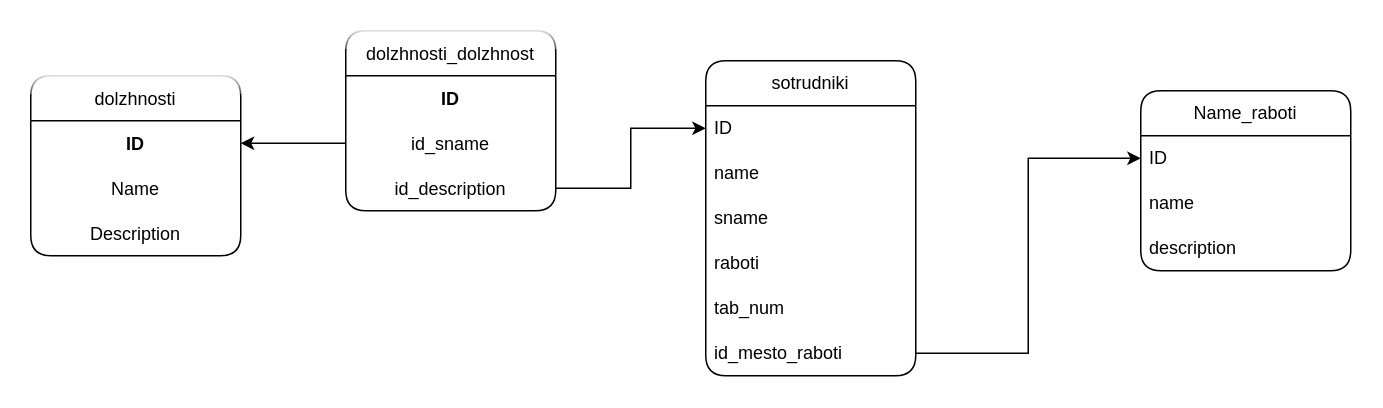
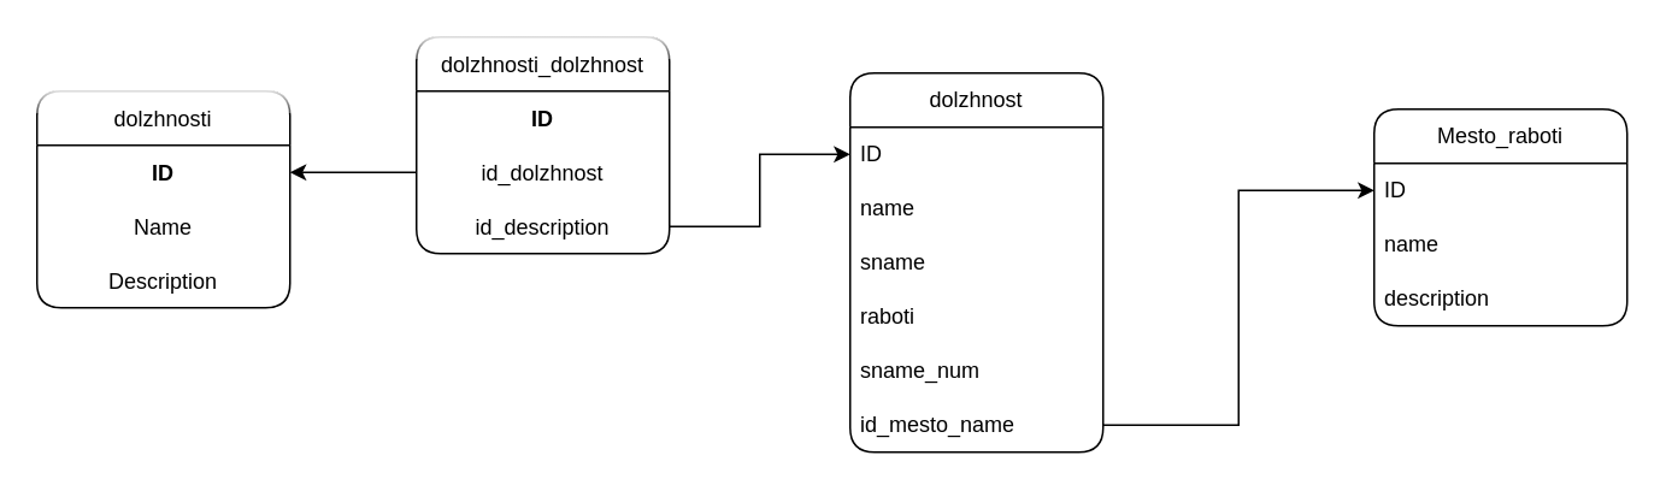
  <mxCell id="0" />
  <mxCell id="1" parent="0" />
- <mxCell id="2" value="Name_raboti" style="swimlane;fontStyle=0;childLayout=stackLayout;horizontal=1;startSize=30;horizontalStack=0;resizeParent=1;resizeParentMax=0;resizeLast=0;collapsible=1;marginBottom=0;whiteSpace=wrap;html=1;fillStyle=auto;shadow=0;glass=0;rounded=1;" vertex="1" parent="1"><mxGeometry x="760" y="60" width="140" height="120" as="geometry" /></mxCell>
+ <mxCell id="2" value="Mesto_raboti" style="swimlane;fontStyle=0;childLayout=stackLayout;horizontal=1;startSize=30;horizontalStack=0;resizeParent=1;resizeParentMax=0;resizeLast=0;collapsible=1;marginBottom=0;whiteSpace=wrap;html=1;fillStyle=auto;shadow=0;glass=0;rounded=1;" vertex="1" parent="1"><mxGeometry x="760" y="60" width="140" height="120" as="geometry" /></mxCell>
  <mxCell id="3" value="ID" style="text;strokeColor=none;fillColor=none;align=left;verticalAlign=middle;spacingLeft=4;spacingRight=4;overflow=hidden;points=[[0,0.5],[1,0.5]];portConstraint=eastwest;rotatable=0;whiteSpace=wrap;html=1;" vertex="1" parent="2"><mxGeometry y="30" width="140" height="30" as="geometry" /></mxCell>
  <mxCell id="4" value="name" style="text;strokeColor=none;fillColor=none;align=left;verticalAlign=middle;spacingLeft=4;spacingRight=4;overflow=hidden;points=[[0,0.5],[1,0.5]];portConstraint=eastwest;rotatable=0;whiteSpace=wrap;html=1;" vertex="1" parent="2"><mxGeometry y="60" width="140" height="30" as="geometry" /></mxCell>
  <mxCell id="5" value="description" style="text;strokeColor=none;fillColor=none;align=left;verticalAlign=middle;spacingLeft=4;spacingRight=4;overflow=hidden;points=[[0,0.5],[1,0.5]];portConstraint=eastwest;rotatable=0;whiteSpace=wrap;html=1;" vertex="1" parent="2"><mxGeometry y="90" width="140" height="30" as="geometry" /></mxCell>
- <mxCell id="6" value="sotrudniki" style="swimlane;fontStyle=0;childLayout=stackLayout;horizontal=1;startSize=30;horizontalStack=0;resizeParent=1;resizeParentMax=0;resizeLast=0;collapsible=1;marginBottom=0;whiteSpace=wrap;html=1;fillStyle=auto;shadow=0;glass=0;rounded=1;" vertex="1" parent="1"><mxGeometry x="470" y="40" width="140" height="210" as="geometry" /></mxCell>
+ <mxCell id="6" value="dolzhnost" style="swimlane;fontStyle=0;childLayout=stackLayout;horizontal=1;startSize=30;horizontalStack=0;resizeParent=1;resizeParentMax=0;resizeLast=0;collapsible=1;marginBottom=0;whiteSpace=wrap;html=1;fillStyle=auto;shadow=0;glass=0;rounded=1;" vertex="1" parent="1"><mxGeometry x="470" y="40" width="140" height="210" as="geometry" /></mxCell>
  <mxCell id="7" value="ID" style="text;strokeColor=none;fillColor=none;align=left;verticalAlign=middle;spacingLeft=4;spacingRight=4;overflow=hidden;points=[[0,0.5],[1,0.5]];portConstraint=eastwest;rotatable=0;whiteSpace=wrap;html=1;" vertex="1" parent="6"><mxGeometry y="30" width="140" height="30" as="geometry" /></mxCell>
  <mxCell id="8" value="name" style="text;strokeColor=none;fillColor=none;align=left;verticalAlign=middle;spacingLeft=4;spacingRight=4;overflow=hidden;points=[[0,0.5],[1,0.5]];portConstraint=eastwest;rotatable=0;whiteSpace=wrap;html=1;" vertex="1" parent="6"><mxGeometry y="60" width="140" height="30" as="geometry" /></mxCell>
  <mxCell id="9" value="sname" style="text;strokeColor=none;fillColor=none;align=left;verticalAlign=middle;spacingLeft=4;spacingRight=4;overflow=hidden;points=[[0,0.5],[1,0.5]];portConstraint=eastwest;rotatable=0;whiteSpace=wrap;html=1;" vertex="1" parent="6"><mxGeometry y="90" width="140" height="30" as="geometry" /></mxCell>
  <mxCell id="10" value="raboti" style="text;strokeColor=none;fillColor=none;align=left;verticalAlign=middle;spacingLeft=4;spacingRight=4;overflow=hidden;points=[[0,0.5],[1,0.5]];portConstraint=eastwest;rotatable=0;whiteSpace=wrap;html=1;" vertex="1" parent="6"><mxGeometry y="120" width="140" height="30" as="geometry" /></mxCell>
- <mxCell id="11" value="tab_num" style="text;strokeColor=none;fillColor=none;align=left;verticalAlign=middle;spacingLeft=4;spacingRight=4;overflow=hidden;points=[[0,0.5],[1,0.5]];portConstraint=eastwest;rotatable=0;whiteSpace=wrap;html=1;" vertex="1" parent="6"><mxGeometry y="150" width="140" height="30" as="geometry" /></mxCell>
- <mxCell id="12" value="id_mesto_raboti" style="text;strokeColor=none;fillColor=none;align=left;verticalAlign=middle;spacingLeft=4;spacingRight=4;overflow=hidden;points=[[0,0.5],[1,0.5]];portConstraint=eastwest;rotatable=0;whiteSpace=wrap;html=1;" vertex="1" parent="6"><mxGeometry y="180" width="140" height="30" as="geometry" /></mxCell>
+ <mxCell id="11" value="sname_num" style="text;strokeColor=none;fillColor=none;align=left;verticalAlign=middle;spacingLeft=4;spacingRight=4;overflow=hidden;points=[[0,0.5],[1,0.5]];portConstraint=eastwest;rotatable=0;whiteSpace=wrap;html=1;" vertex="1" parent="6"><mxGeometry y="150" width="140" height="30" as="geometry" /></mxCell>
+ <mxCell id="12" value="id_mesto_name" style="text;strokeColor=none;fillColor=none;align=left;verticalAlign=middle;spacingLeft=4;spacingRight=4;overflow=hidden;points=[[0,0.5],[1,0.5]];portConstraint=eastwest;rotatable=0;whiteSpace=wrap;html=1;" vertex="1" parent="6"><mxGeometry y="180" width="140" height="30" as="geometry" /></mxCell>
  <mxCell id="13" value="dolzhnosti" style="swimlane;fontStyle=0;childLayout=stackLayout;horizontal=1;startSize=30;horizontalStack=0;resizeParent=1;resizeParentMax=0;resizeLast=0;collapsible=1;marginBottom=0;rounded=1;shadow=0;glass=1;sketch=0;swimlaneFillColor=none;" vertex="1" parent="1"><mxGeometry x="20" y="50" width="140" height="120" as="geometry" /></mxCell>
  <mxCell id="14" value="ID" style="text;strokeColor=none;fillColor=none;align=center;verticalAlign=middle;spacingLeft=4;spacingRight=4;overflow=hidden;points=[[0,0.5],[1,0.5]];portConstraint=eastwest;rotatable=0;rounded=1;shadow=0;glass=1;sketch=0;fontStyle=1" vertex="1" parent="13"><mxGeometry y="30" width="140" height="30" as="geometry" /></mxCell>
  <mxCell id="15" value="Name" style="text;strokeColor=none;fillColor=none;align=center;verticalAlign=middle;spacingLeft=4;spacingRight=4;overflow=hidden;points=[[0,0.5],[1,0.5]];portConstraint=eastwest;rotatable=0;rounded=1;shadow=0;glass=1;sketch=0;fontStyle=0" vertex="1" parent="13"><mxGeometry y="60" width="140" height="30" as="geometry" /></mxCell>
  <mxCell id="16" value="Description" style="text;strokeColor=none;fillColor=none;align=center;verticalAlign=middle;spacingLeft=4;spacingRight=4;overflow=hidden;points=[[0,0.5],[1,0.5]];portConstraint=eastwest;rotatable=0;rounded=1;shadow=0;glass=1;sketch=0;fontStyle=0" vertex="1" parent="13"><mxGeometry y="90" width="140" height="30" as="geometry" /></mxCell>
  <mxCell id="17" value="dolzhnosti_dolzhnost" style="swimlane;fontStyle=0;childLayout=stackLayout;horizontal=1;startSize=30;horizontalStack=0;resizeParent=1;resizeParentMax=0;resizeLast=0;collapsible=1;marginBottom=0;rounded=1;shadow=0;glass=1;sketch=0;swimlaneFillColor=none;" vertex="1" parent="1"><mxGeometry x="230" y="20" width="140" height="120" as="geometry" /></mxCell>
  <mxCell id="18" value="ID" style="text;strokeColor=none;fillColor=none;align=center;verticalAlign=middle;spacingLeft=4;spacingRight=4;overflow=hidden;points=[[0,0.5],[1,0.5]];portConstraint=eastwest;rotatable=0;rounded=1;shadow=0;glass=1;sketch=0;fontStyle=1" vertex="1" parent="17"><mxGeometry y="30" width="140" height="30" as="geometry" /></mxCell>
- <mxCell id="19" value="id_sname" style="text;strokeColor=none;fillColor=none;align=center;verticalAlign=middle;spacingLeft=4;spacingRight=4;overflow=hidden;points=[[0,0.5],[1,0.5]];portConstraint=eastwest;rotatable=0;rounded=1;shadow=0;glass=1;sketch=0;fontStyle=0" vertex="1" parent="17"><mxGeometry y="60" width="140" height="30" as="geometry" /></mxCell>
+ <mxCell id="19" value="id_dolzhnost" style="text;strokeColor=none;fillColor=none;align=center;verticalAlign=middle;spacingLeft=4;spacingRight=4;overflow=hidden;points=[[0,0.5],[1,0.5]];portConstraint=eastwest;rotatable=0;rounded=1;shadow=0;glass=1;sketch=0;fontStyle=0" vertex="1" parent="17"><mxGeometry y="60" width="140" height="30" as="geometry" /></mxCell>
  <mxCell id="20" value="id_description" style="text;strokeColor=none;fillColor=none;align=center;verticalAlign=middle;spacingLeft=4;spacingRight=4;overflow=hidden;points=[[0,0.5],[1,0.5]];portConstraint=eastwest;rotatable=0;rounded=1;shadow=0;glass=1;sketch=0;fontStyle=0" vertex="1" parent="17"><mxGeometry y="90" width="140" height="30" as="geometry" /></mxCell>
  <mxCell id="21" style="edgeStyle=orthogonalEdgeStyle;rounded=0;orthogonalLoop=1;jettySize=auto;html=1;exitX=0;exitY=0.5;exitDx=0;exitDy=0;entryX=1;entryY=0.5;entryDx=0;entryDy=0;" edge="1" parent="1" source="19" target="14"><mxGeometry relative="1" as="geometry" /></mxCell>
  <mxCell id="22" style="edgeStyle=orthogonalEdgeStyle;rounded=0;orthogonalLoop=1;jettySize=auto;html=1;entryX=0;entryY=0.5;entryDx=0;entryDy=0;" edge="1" parent="1" source="20" target="7"><mxGeometry relative="1" as="geometry" /></mxCell>
  <mxCell id="23" style="edgeStyle=orthogonalEdgeStyle;rounded=0;orthogonalLoop=1;jettySize=auto;html=1;entryX=0;entryY=0.5;entryDx=0;entryDy=0;" edge="1" parent="1" source="12" target="3"><mxGeometry relative="1" as="geometry" /></mxCell>
